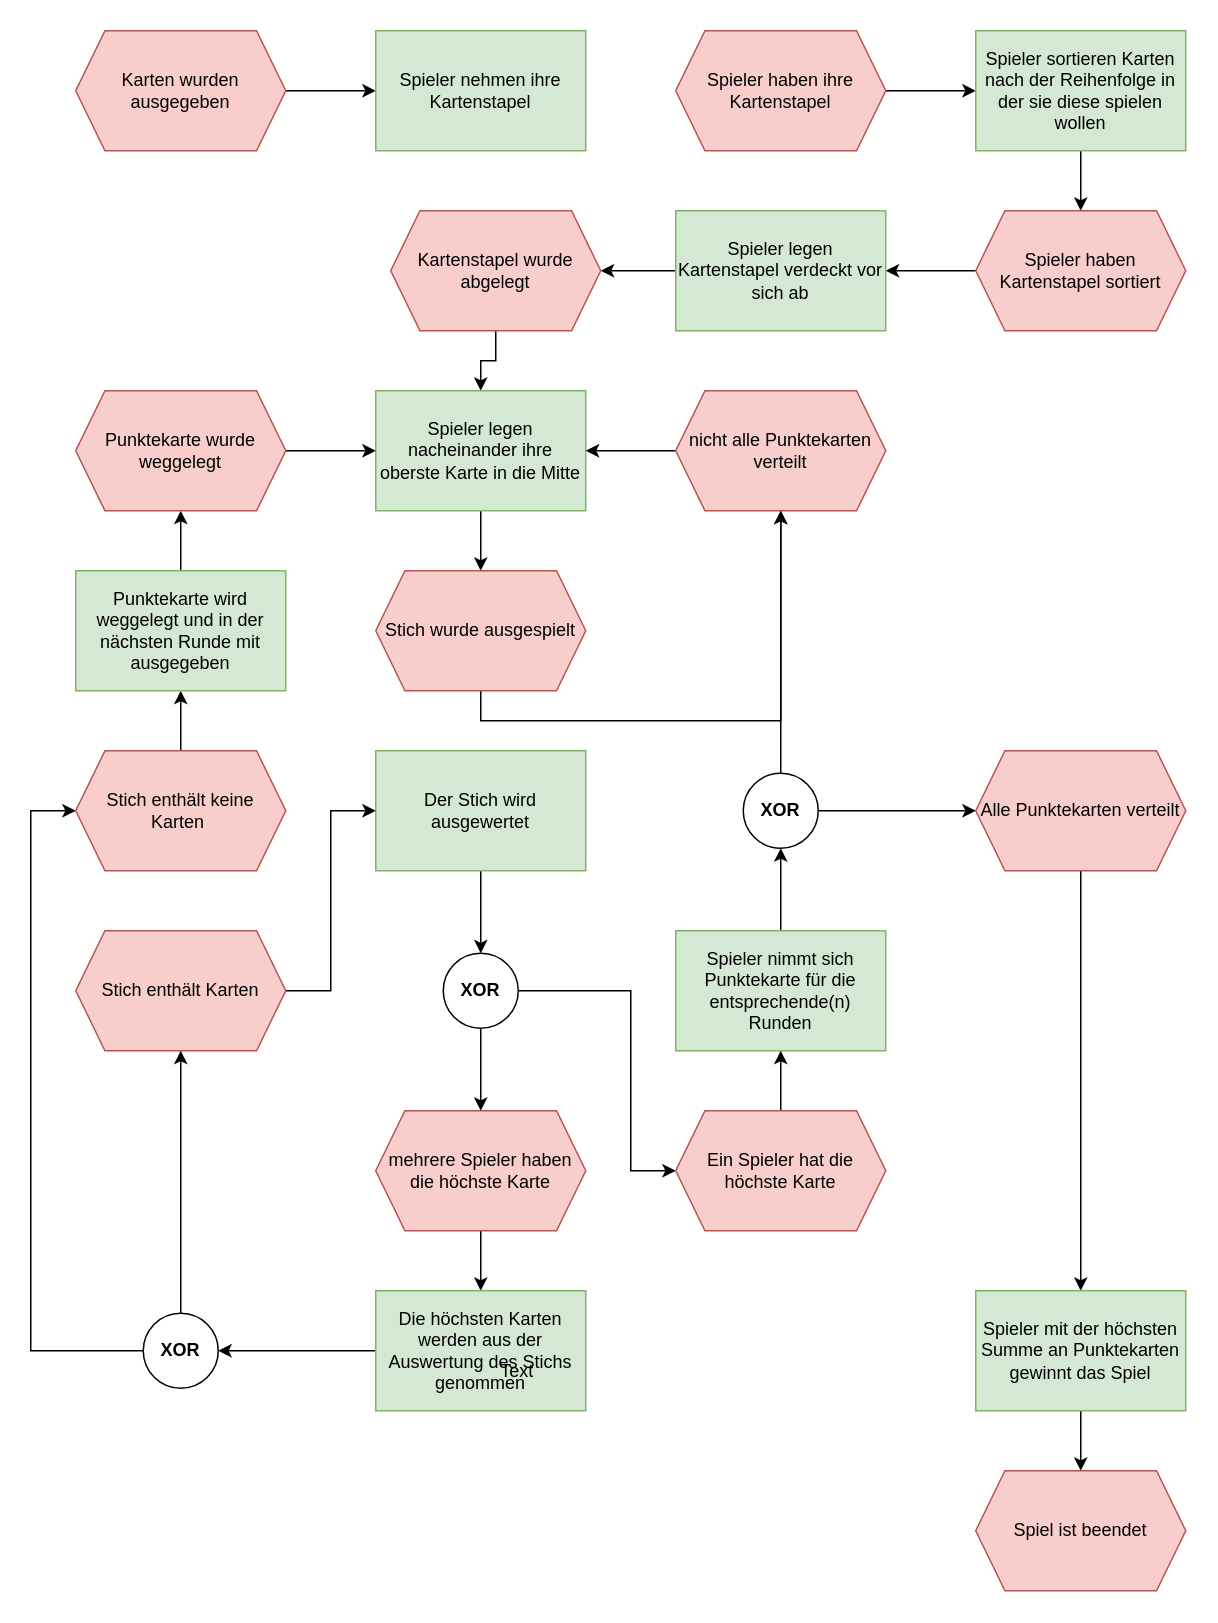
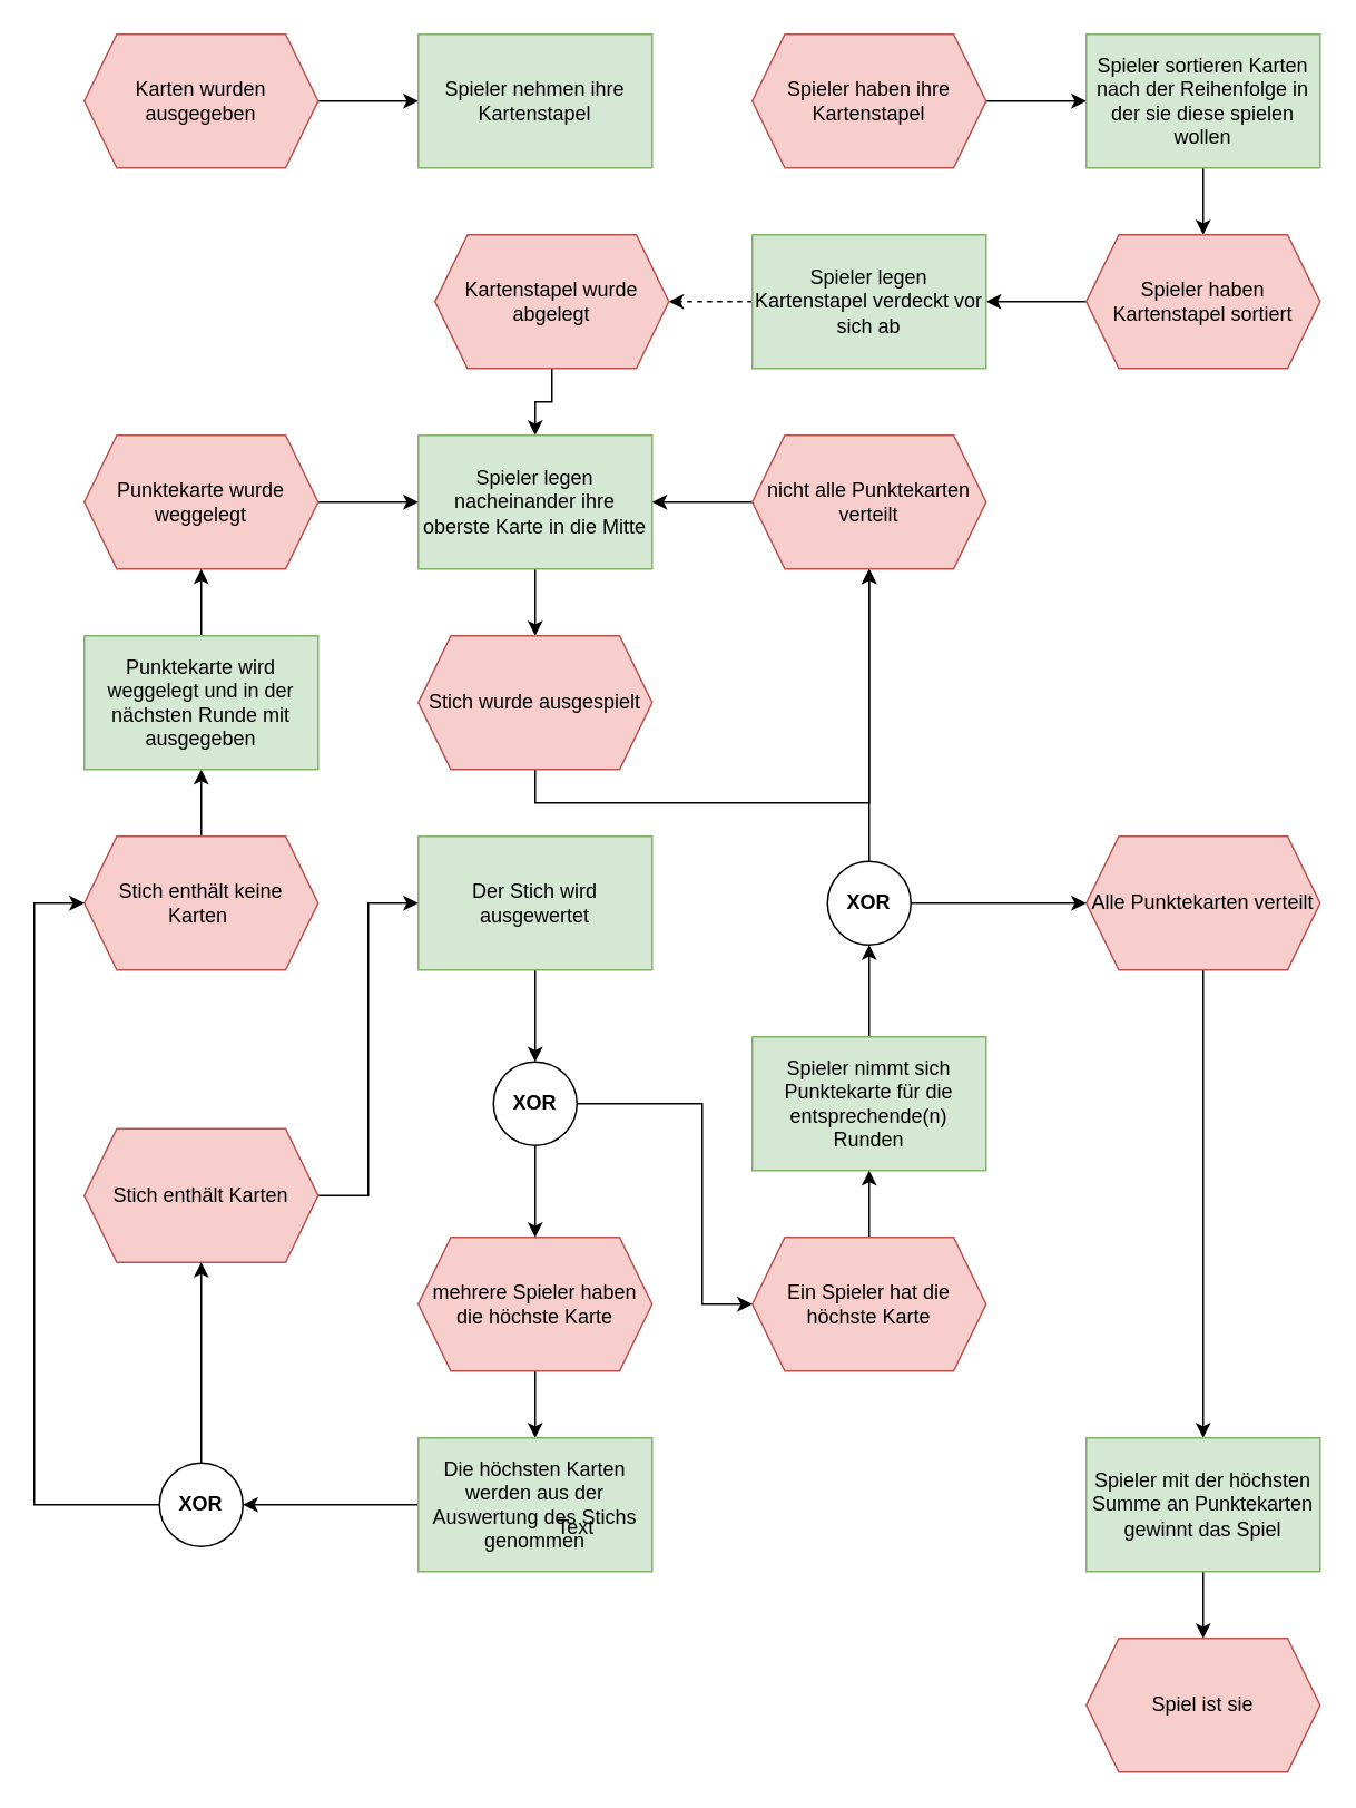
  <mxCell id="0" />
  <mxCell id="1" parent="0" />
  <mxCell id="2" style="edgeStyle=orthogonalEdgeStyle;rounded=0;orthogonalLoop=1;jettySize=auto;html=1;exitX=1;exitY=0.5;exitDx=0;exitDy=0;entryX=0;entryY=0.5;entryDx=0;entryDy=0;" edge="1" parent="1" source="3" target="4"><mxGeometry relative="1" as="geometry" /></mxCell>
  <mxCell id="3" value="Karten wurden ausgegeben" style="shape=hexagon;perimeter=hexagonPerimeter2;html=1;fillColor=#f8cecc;strokeColor=#b85450;whiteSpace=wrap;size=0.139;" vertex="1" parent="1"><mxGeometry x="50" y="20" width="140" height="80" as="geometry" /></mxCell>
  <mxCell id="4" value="Spieler nehmen ihre Kartenstapel" style="rounded=0;whiteSpace=wrap;html=1;fillColor=#d5e8d4;strokeColor=#82b366;" vertex="1" parent="1"><mxGeometry x="250" y="20" width="140" height="80" as="geometry" /></mxCell>
  <mxCell id="5" style="edgeStyle=orthogonalEdgeStyle;rounded=0;orthogonalLoop=1;jettySize=auto;html=1;exitX=1;exitY=0.5;exitDx=0;exitDy=0;entryX=0;entryY=0.5;entryDx=0;entryDy=0;" edge="1" parent="1" source="6" target="8"><mxGeometry relative="1" as="geometry" /></mxCell>
  <mxCell id="6" value="Spieler haben ihre Kartenstapel" style="shape=hexagon;perimeter=hexagonPerimeter2;html=1;fillColor=#f8cecc;strokeColor=#b85450;whiteSpace=wrap;size=0.139;" vertex="1" parent="1"><mxGeometry x="450" y="20" width="140" height="80" as="geometry" /></mxCell>
  <mxCell id="7" style="edgeStyle=orthogonalEdgeStyle;rounded=0;orthogonalLoop=1;jettySize=auto;html=1;exitX=0.5;exitY=1;exitDx=0;exitDy=0;entryX=0.5;entryY=0;entryDx=0;entryDy=0;" edge="1" parent="1" source="8" target="10"><mxGeometry relative="1" as="geometry" /></mxCell>
  <mxCell id="8" value="Spieler sortieren Karten nach der Reihenfolge in der sie diese spielen wollen" style="rounded=0;whiteSpace=wrap;html=1;fillColor=#d5e8d4;strokeColor=#82b366;" vertex="1" parent="1"><mxGeometry x="650" y="20" width="140" height="80" as="geometry" /></mxCell>
  <mxCell id="9" style="edgeStyle=orthogonalEdgeStyle;rounded=0;orthogonalLoop=1;jettySize=auto;html=1;exitX=0;exitY=0.5;exitDx=0;exitDy=0;entryX=1;entryY=0.5;entryDx=0;entryDy=0;" edge="1" parent="1" source="10" target="12"><mxGeometry relative="1" as="geometry" /></mxCell>
  <mxCell id="10" value="Spieler haben Kartenstapel sortiert" style="shape=hexagon;perimeter=hexagonPerimeter2;html=1;fillColor=#f8cecc;strokeColor=#b85450;whiteSpace=wrap;size=0.139;" vertex="1" parent="1"><mxGeometry x="650" y="140" width="140" height="80" as="geometry" /></mxCell>
- <mxCell id="11" style="edgeStyle=orthogonalEdgeStyle;rounded=0;orthogonalLoop=1;jettySize=auto;html=1;exitX=0;exitY=0.5;exitDx=0;exitDy=0;entryX=1;entryY=0.5;entryDx=0;entryDy=0;" edge="1" parent="1" source="12" target="14"><mxGeometry relative="1" as="geometry" /></mxCell>
+ <mxCell id="11" style="edgeStyle=orthogonalEdgeStyle;rounded=0;orthogonalLoop=1;jettySize=auto;html=1;exitX=0;exitY=0.5;exitDx=0;exitDy=0;entryX=1;entryY=0.5;entryDx=0;entryDy=0;dashed=1;" edge="1" parent="1" source="12" target="14"><mxGeometry relative="1" as="geometry" /></mxCell>
  <mxCell id="12" value="Spieler legen Kartenstapel verdeckt vor sich ab" style="rounded=0;whiteSpace=wrap;html=1;fillColor=#d5e8d4;strokeColor=#82b366;" vertex="1" parent="1"><mxGeometry x="450" y="140" width="140" height="80" as="geometry" /></mxCell>
  <mxCell id="13" style="edgeStyle=orthogonalEdgeStyle;rounded=0;orthogonalLoop=1;jettySize=auto;html=1;exitX=0.5;exitY=1;exitDx=0;exitDy=0;entryX=0.5;entryY=0;entryDx=0;entryDy=0;" edge="1" parent="1" source="14" target="16"><mxGeometry relative="1" as="geometry" /></mxCell>
  <mxCell id="14" value="Kartenstapel wurde abgelegt" style="shape=hexagon;perimeter=hexagonPerimeter2;html=1;fillColor=#f8cecc;strokeColor=#b85450;whiteSpace=wrap;size=0.139;" vertex="1" parent="1"><mxGeometry x="260" y="140" width="140" height="80" as="geometry" /></mxCell>
  <mxCell id="15" style="edgeStyle=orthogonalEdgeStyle;rounded=0;orthogonalLoop=1;jettySize=auto;html=1;exitX=0.5;exitY=1;exitDx=0;exitDy=0;entryX=0.5;entryY=0;entryDx=0;entryDy=0;" edge="1" parent="1" source="16" target="18"><mxGeometry relative="1" as="geometry" /></mxCell>
  <mxCell id="16" value="Spieler legen nacheinander ihre oberste Karte in die Mitte" style="rounded=0;whiteSpace=wrap;html=1;fillColor=#d5e8d4;strokeColor=#82b366;" vertex="1" parent="1"><mxGeometry x="250" y="260" width="140" height="80" as="geometry" /></mxCell>
  <mxCell id="17" style="edgeStyle=orthogonalEdgeStyle;rounded=0;orthogonalLoop=1;jettySize=auto;html=1;exitX=0.5;exitY=1;exitDx=0;exitDy=0;" edge="1" parent="1" source="18" target="24"><mxGeometry relative="1" as="geometry" /></mxCell>
  <mxCell id="18" value="Stich wurde ausgespielt" style="shape=hexagon;perimeter=hexagonPerimeter2;html=1;fillColor=#f8cecc;strokeColor=#b85450;whiteSpace=wrap;size=0.139;" vertex="1" parent="1"><mxGeometry x="250" y="380" width="140" height="80" as="geometry" /></mxCell>
  <mxCell id="19" style="edgeStyle=orthogonalEdgeStyle;rounded=0;orthogonalLoop=1;jettySize=auto;html=1;exitX=0.5;exitY=1;exitDx=0;exitDy=0;entryX=0.5;entryY=0;entryDx=0;entryDy=0;" edge="1" parent="1" source="20" target="29"><mxGeometry relative="1" as="geometry" /></mxCell>
  <mxCell id="20" value="Der Stich wird ausgewertet" style="rounded=0;whiteSpace=wrap;html=1;fillColor=#d5e8d4;strokeColor=#82b366;" vertex="1" parent="1"><mxGeometry x="250" y="500" width="140" height="80" as="geometry" /></mxCell>
  <mxCell id="21" style="edgeStyle=orthogonalEdgeStyle;rounded=0;orthogonalLoop=1;jettySize=auto;html=1;exitX=0.5;exitY=1;exitDx=0;exitDy=0;entryX=0.5;entryY=0;entryDx=0;entryDy=0;" edge="1" parent="1" source="22" target="47"><mxGeometry relative="1" as="geometry" /></mxCell>
  <mxCell id="22" value="Alle Punktekarten verteilt" style="shape=hexagon;perimeter=hexagonPerimeter2;html=1;fillColor=#f8cecc;strokeColor=#b85450;whiteSpace=wrap;size=0.139;" vertex="1" parent="1"><mxGeometry x="650" y="500" width="140" height="80" as="geometry" /></mxCell>
  <mxCell id="23" style="edgeStyle=orthogonalEdgeStyle;rounded=0;orthogonalLoop=1;jettySize=auto;html=1;exitX=0;exitY=0.5;exitDx=0;exitDy=0;entryX=1;entryY=0.5;entryDx=0;entryDy=0;" edge="1" parent="1" source="24" target="16"><mxGeometry relative="1" as="geometry" /></mxCell>
  <mxCell id="24" value="nicht alle Punktekarten verteilt" style="shape=hexagon;perimeter=hexagonPerimeter2;html=1;fillColor=#f8cecc;strokeColor=#b85450;whiteSpace=wrap;size=0.139;" vertex="1" parent="1"><mxGeometry x="450" y="260" width="140" height="80" as="geometry" /></mxCell>
  <mxCell id="25" style="edgeStyle=orthogonalEdgeStyle;rounded=0;orthogonalLoop=1;jettySize=auto;html=1;exitX=0.5;exitY=1;exitDx=0;exitDy=0;entryX=0.5;entryY=0;entryDx=0;entryDy=0;" edge="1" parent="1" source="26" target="36"><mxGeometry relative="1" as="geometry" /></mxCell>
  <mxCell id="26" value="mehrere Spieler haben die höchste Karte" style="shape=hexagon;perimeter=hexagonPerimeter2;html=1;fillColor=#f8cecc;strokeColor=#b85450;whiteSpace=wrap;size=0.139;" vertex="1" parent="1"><mxGeometry x="250" y="740" width="140" height="80" as="geometry" /></mxCell>
  <mxCell id="27" style="edgeStyle=orthogonalEdgeStyle;rounded=0;orthogonalLoop=1;jettySize=auto;html=1;exitX=1;exitY=0.5;exitDx=0;exitDy=0;entryX=0;entryY=0.5;entryDx=0;entryDy=0;" edge="1" parent="1" source="29" target="45"><mxGeometry relative="1" as="geometry"><Array as="points"><mxPoint x="420" y="660" /><mxPoint x="420" y="780" /></Array></mxGeometry></mxCell>
  <mxCell id="28" style="edgeStyle=orthogonalEdgeStyle;rounded=0;orthogonalLoop=1;jettySize=auto;html=1;exitX=0.5;exitY=1;exitDx=0;exitDy=0;entryX=0.5;entryY=0;entryDx=0;entryDy=0;" edge="1" parent="1" source="29" target="26"><mxGeometry relative="1" as="geometry" /></mxCell>
  <mxCell id="29" value="&lt;b&gt;XOR&lt;/b&gt;" style="ellipse;whiteSpace=wrap;html=1;aspect=fixed;" vertex="1" parent="1"><mxGeometry x="295" y="635" width="50" height="50" as="geometry" /></mxCell>
  <mxCell id="30" style="edgeStyle=orthogonalEdgeStyle;rounded=0;orthogonalLoop=1;jettySize=auto;html=1;exitX=0.5;exitY=0;exitDx=0;exitDy=0;entryX=0.5;entryY=1;entryDx=0;entryDy=0;" edge="1" parent="1" source="31" target="34"><mxGeometry relative="1" as="geometry" /></mxCell>
  <mxCell id="31" value="Spieler nimmt sich Punktekarte für die entsprechende(n) Runden" style="rounded=0;whiteSpace=wrap;html=1;fillColor=#d5e8d4;strokeColor=#82b366;" vertex="1" parent="1"><mxGeometry x="450" y="620" width="140" height="80" as="geometry" /></mxCell>
  <mxCell id="32" style="edgeStyle=orthogonalEdgeStyle;rounded=0;orthogonalLoop=1;jettySize=auto;html=1;exitX=1;exitY=0.5;exitDx=0;exitDy=0;entryX=0;entryY=0.5;entryDx=0;entryDy=0;" edge="1" parent="1" source="34" target="22"><mxGeometry relative="1" as="geometry"><mxPoint x="650" y="500" as="targetPoint" /></mxGeometry></mxCell>
  <mxCell id="33" style="edgeStyle=orthogonalEdgeStyle;rounded=0;orthogonalLoop=1;jettySize=auto;html=1;exitX=0.5;exitY=0;exitDx=0;exitDy=0;entryX=0.5;entryY=1;entryDx=0;entryDy=0;" edge="1" parent="1" source="34" target="24"><mxGeometry relative="1" as="geometry" /></mxCell>
  <mxCell id="34" value="&lt;b&gt;XOR&lt;/b&gt;" style="ellipse;whiteSpace=wrap;html=1;aspect=fixed;" vertex="1" parent="1"><mxGeometry x="495" y="515" width="50" height="50" as="geometry" /></mxCell>
  <mxCell id="35" style="edgeStyle=orthogonalEdgeStyle;rounded=0;orthogonalLoop=1;jettySize=auto;html=1;exitX=0;exitY=0.5;exitDx=0;exitDy=0;entryX=1;entryY=0.5;entryDx=0;entryDy=0;" edge="1" parent="1" source="36" target="43"><mxGeometry relative="1" as="geometry" /></mxCell>
  <mxCell id="36" value="Die höchsten Karten werden aus der Auswertung des Stichs genommen" style="rounded=0;whiteSpace=wrap;html=1;fillColor=#d5e8d4;strokeColor=#82b366;" vertex="1" parent="1"><mxGeometry x="250" y="860" width="140" height="80" as="geometry" /></mxCell>
  <mxCell id="37" style="edgeStyle=orthogonalEdgeStyle;rounded=0;orthogonalLoop=1;jettySize=auto;html=1;exitX=1;exitY=0.5;exitDx=0;exitDy=0;entryX=0;entryY=0.5;entryDx=0;entryDy=0;" edge="1" parent="1" source="38" target="20"><mxGeometry relative="1" as="geometry" /></mxCell>
- <mxCell id="38" value="Stich enthält Karten" style="shape=hexagon;perimeter=hexagonPerimeter2;html=1;fillColor=#f8cecc;strokeColor=#b85450;whiteSpace=wrap;size=0.139;" vertex="1" parent="1"><mxGeometry x="50" y="620" width="140" height="80" as="geometry" /></mxCell>
+ <mxCell id="38" value="Stich enthält Karten" style="shape=hexagon;perimeter=hexagonPerimeter2;html=1;fillColor=#f8cecc;strokeColor=#b85450;whiteSpace=wrap;size=0.139;" vertex="1" parent="1"><mxGeometry x="50" y="675" width="140" height="80" as="geometry" /></mxCell>
  <mxCell id="39" style="edgeStyle=orthogonalEdgeStyle;rounded=0;orthogonalLoop=1;jettySize=auto;html=1;exitX=0.5;exitY=0;exitDx=0;exitDy=0;entryX=0.5;entryY=1;entryDx=0;entryDy=0;" edge="1" parent="1" source="40" target="50"><mxGeometry relative="1" as="geometry" /></mxCell>
  <mxCell id="40" value="Stich enthält keine Karten&amp;nbsp;" style="shape=hexagon;perimeter=hexagonPerimeter2;html=1;fillColor=#f8cecc;strokeColor=#b85450;whiteSpace=wrap;size=0.139;" vertex="1" parent="1"><mxGeometry x="50" y="500" width="140" height="80" as="geometry" /></mxCell>
  <mxCell id="41" style="edgeStyle=orthogonalEdgeStyle;rounded=0;orthogonalLoop=1;jettySize=auto;html=1;exitX=0;exitY=0.5;exitDx=0;exitDy=0;entryX=0;entryY=0.5;entryDx=0;entryDy=0;" edge="1" parent="1" source="43" target="40"><mxGeometry relative="1" as="geometry"><Array as="points"><mxPoint x="20" y="900" /><mxPoint x="20" y="540" /></Array></mxGeometry></mxCell>
  <mxCell id="42" style="edgeStyle=orthogonalEdgeStyle;rounded=0;orthogonalLoop=1;jettySize=auto;html=1;exitX=0.5;exitY=0;exitDx=0;exitDy=0;entryX=0.5;entryY=1;entryDx=0;entryDy=0;" edge="1" parent="1" source="43" target="38"><mxGeometry relative="1" as="geometry" /></mxCell>
  <mxCell id="43" value="&lt;b&gt;XOR&lt;br&gt;&lt;/b&gt;" style="ellipse;whiteSpace=wrap;html=1;aspect=fixed;" vertex="1" parent="1"><mxGeometry x="95" y="875" width="50" height="50" as="geometry" /></mxCell>
  <mxCell id="44" style="edgeStyle=orthogonalEdgeStyle;rounded=0;orthogonalLoop=1;jettySize=auto;html=1;exitX=0.5;exitY=0;exitDx=0;exitDy=0;entryX=0.5;entryY=1;entryDx=0;entryDy=0;" edge="1" parent="1" source="45" target="31"><mxGeometry relative="1" as="geometry" /></mxCell>
  <mxCell id="45" value="Ein Spieler hat die höchste Karte" style="shape=hexagon;perimeter=hexagonPerimeter2;html=1;fillColor=#f8cecc;strokeColor=#b85450;whiteSpace=wrap;size=0.139;" vertex="1" parent="1"><mxGeometry x="450" y="740" width="140" height="80" as="geometry" /></mxCell>
  <mxCell id="46" style="edgeStyle=orthogonalEdgeStyle;rounded=0;orthogonalLoop=1;jettySize=auto;html=1;exitX=0.5;exitY=1;exitDx=0;exitDy=0;" edge="1" parent="1" source="47" target="48"><mxGeometry relative="1" as="geometry" /></mxCell>
  <mxCell id="47" value="Spieler mit der höchsten Summe an Punktekarten gewinnt das Spiel" style="rounded=0;whiteSpace=wrap;html=1;fillColor=#d5e8d4;strokeColor=#82b366;" vertex="1" parent="1"><mxGeometry x="650" y="860" width="140" height="80" as="geometry" /></mxCell>
- <mxCell id="48" value="Spiel ist beendet" style="shape=hexagon;perimeter=hexagonPerimeter2;html=1;fillColor=#f8cecc;strokeColor=#b85450;whiteSpace=wrap;size=0.139;" vertex="1" parent="1"><mxGeometry x="650" y="980" width="140" height="80" as="geometry" /></mxCell>
+ <mxCell id="48" value="Spiel ist sie" style="shape=hexagon;perimeter=hexagonPerimeter2;html=1;fillColor=#f8cecc;strokeColor=#b85450;whiteSpace=wrap;size=0.139;" vertex="1" parent="1"><mxGeometry x="650" y="980" width="140" height="80" as="geometry" /></mxCell>
  <mxCell id="49" style="edgeStyle=orthogonalEdgeStyle;rounded=0;orthogonalLoop=1;jettySize=auto;html=1;exitX=0.5;exitY=0;exitDx=0;exitDy=0;entryX=0.5;entryY=1;entryDx=0;entryDy=0;" edge="1" parent="1" source="50" target="52"><mxGeometry relative="1" as="geometry" /></mxCell>
  <mxCell id="50" value="Punktekarte wird weggelegt und in der nächsten Runde mit ausgegeben" style="rounded=0;whiteSpace=wrap;html=1;fillColor=#d5e8d4;strokeColor=#82b366;" vertex="1" parent="1"><mxGeometry x="50" y="380" width="140" height="80" as="geometry" /></mxCell>
  <mxCell id="51" style="edgeStyle=orthogonalEdgeStyle;rounded=0;orthogonalLoop=1;jettySize=auto;html=1;exitX=1;exitY=0.5;exitDx=0;exitDy=0;entryX=0;entryY=0.5;entryDx=0;entryDy=0;" edge="1" parent="1" source="52" target="16"><mxGeometry relative="1" as="geometry" /></mxCell>
  <mxCell id="52" value="Punktekarte wurde weggelegt" style="shape=hexagon;perimeter=hexagonPerimeter2;html=1;fillColor=#f8cecc;strokeColor=#b85450;whiteSpace=wrap;size=0.139;" vertex="1" parent="1"><mxGeometry x="50" y="260" width="140" height="80" as="geometry" /></mxCell>
  <mxCell id="53" value="Text" style="text;html=1;align=center;verticalAlign=middle;resizable=0;points=[];autosize=1;" vertex="1" parent="1"><mxGeometry x="324" y="904" width="40" height="20" as="geometry" /></mxCell>
